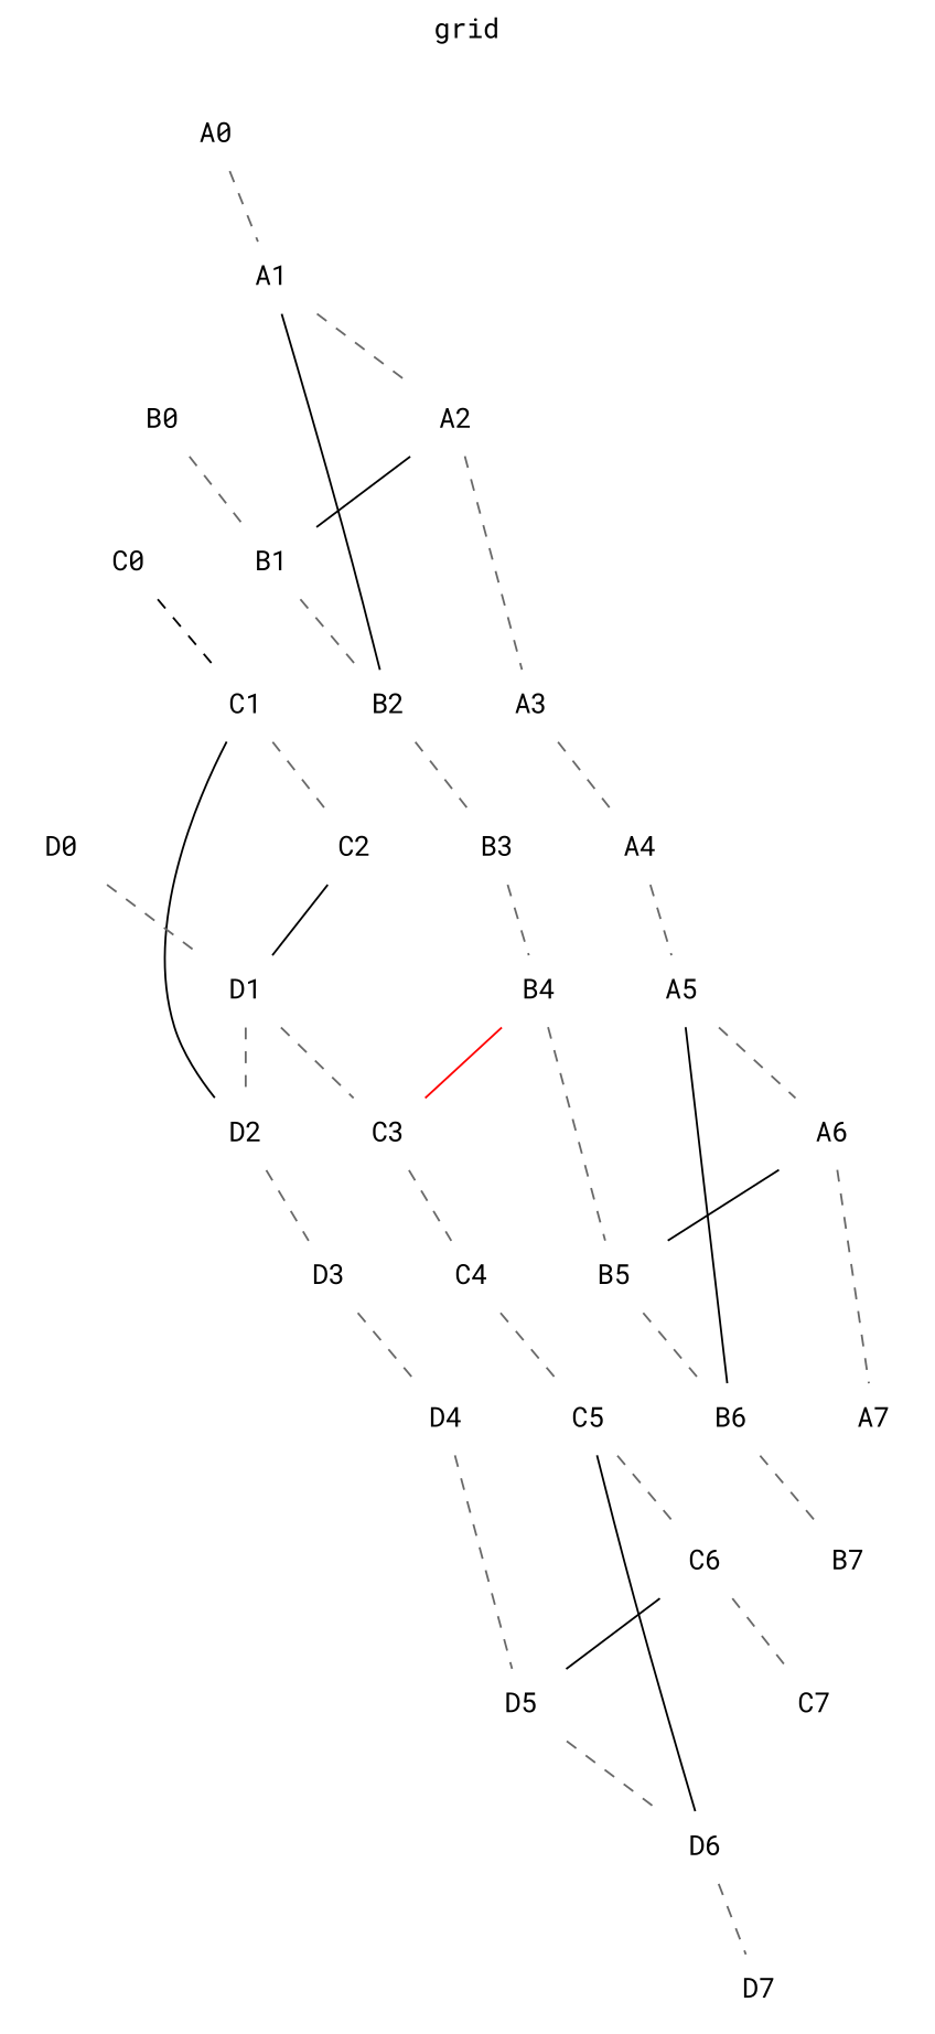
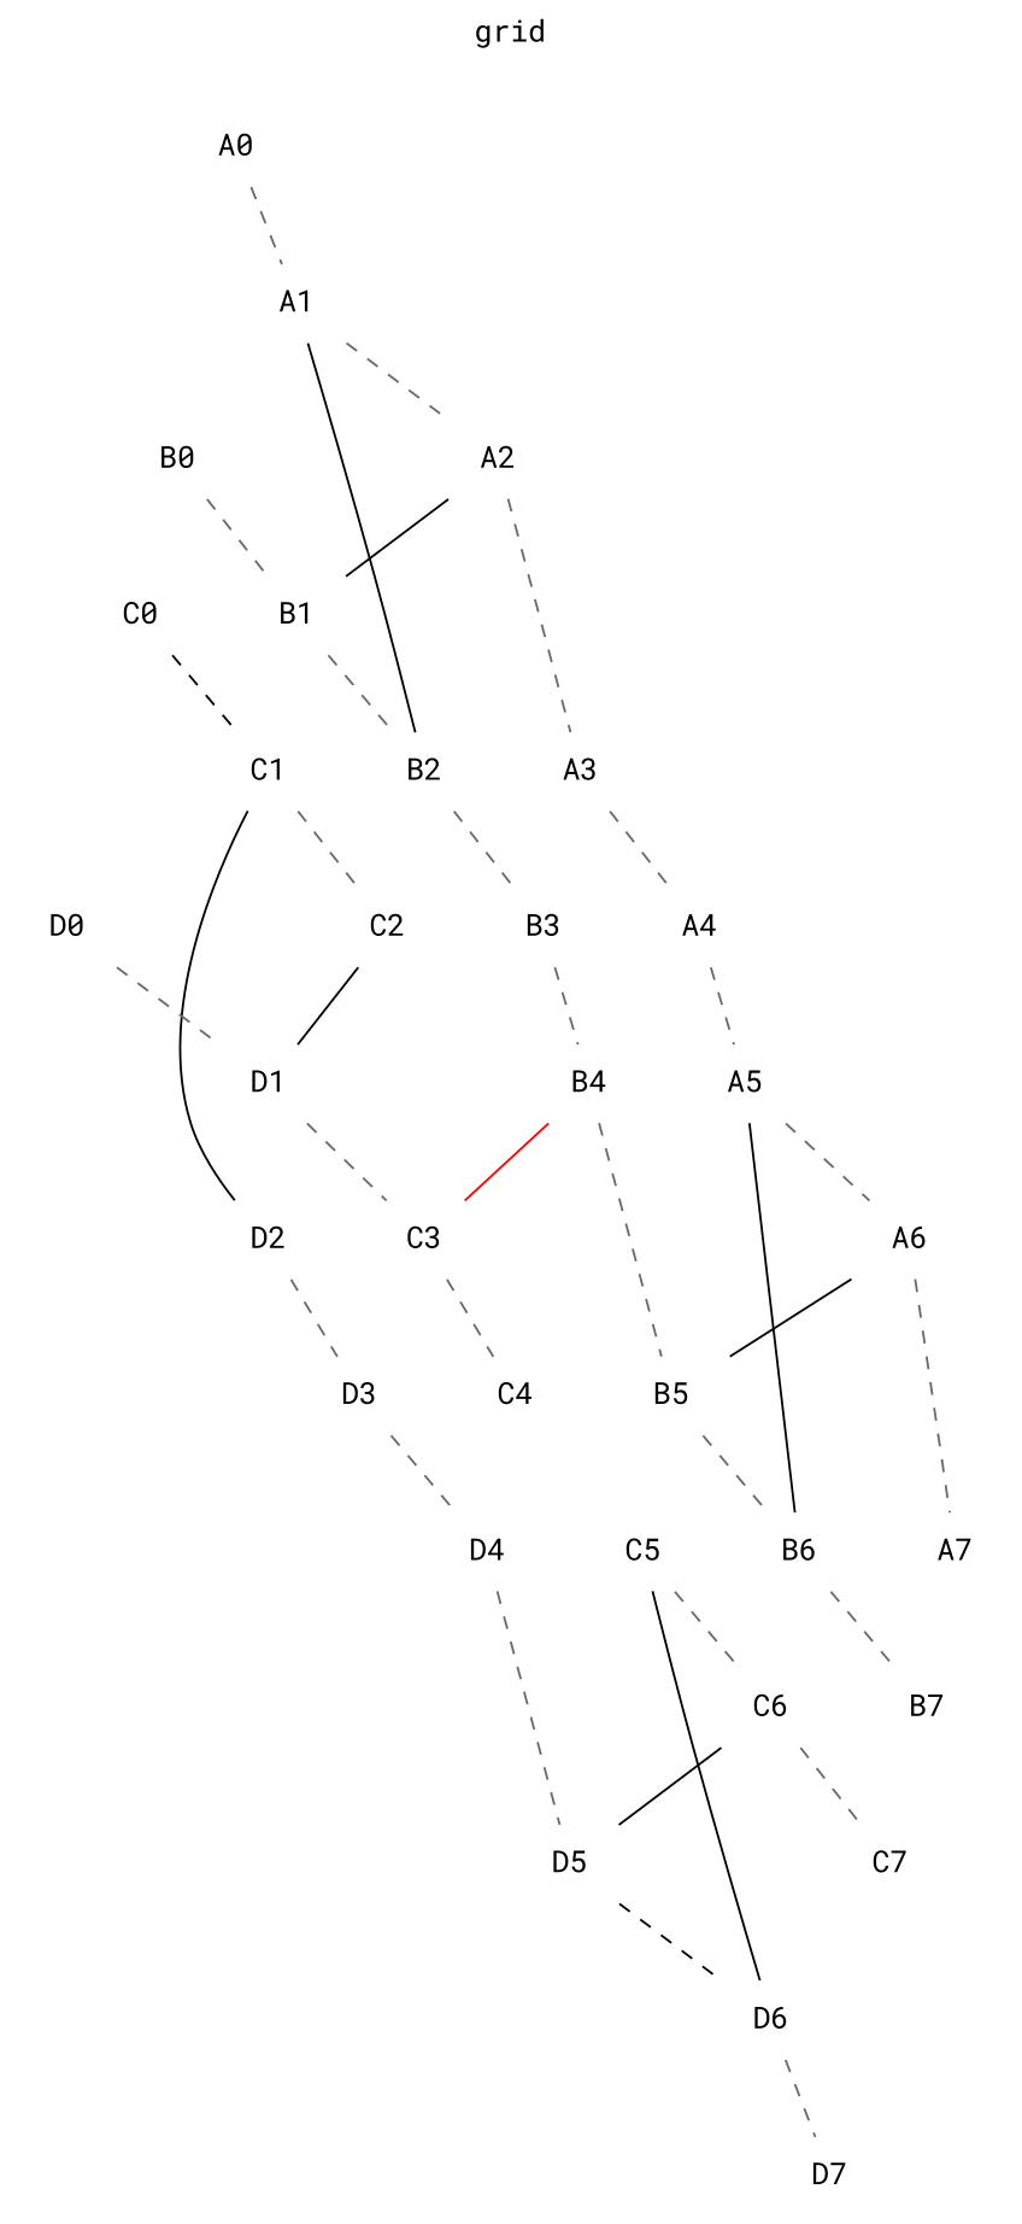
  graph {
    fontname="Roboto Mono"
    label=grid
    labelloc=t
    rank=same
    node [fontname="Roboto Mono" shape=plaintext]
    edge [fontname="Roboto Mono" color=dimgrey style=dashed weight=1000]
    A1
    B2
    A2
    B1
    C2
    B3
    A3
    C1
    D2
    D1
    C3
    B4
    A4
    D3
    D4
    C4
    C5
    B5
    C6
    D6
    D5
    B6
    A5
    A6
    B7
    A7
    C7
    D7
    A0
    B0
    C0
    D0
    A1 -- B2 [color="" style="" weight=""]
    A1 -- A2 [width=30]
    A1 -- B1 [style=invis width=30]
    B2 -- C2 [style=invis width=30]
    B2 -- B3 [width=30]
    A2 -- B2 [style=invis width=30]
    A2 -- B1 [color="" style="" weight=""]
    A2 -- A3 [width=30]
    B1 -- B2 [width=30]
    B1 -- C1 [style=invis width=30]
    C2 -- D2 [style=invis width=30]
    C2 -- D1 [color="" style="" weight=""]
    B3 -- C3 [style=invis width=30]
    B3 -- B4 [width=30]
    A3 -- B3 [style=invis width=30]
    A3 -- A4 [width=30]
    C1 -- C2 [width=30]
    C1 -- D2 [color="" style="" weight=""]
    C1 -- D1 [style=invis width=30]
    D2 -- D3 [width=30]
-   D1 -- D2 [width=30]
    D1 -- C3 [width=30]
    C3 -- D3 [style=invis width=30]
    C3 -- C4 [width=30]
    B4 -- C3 [color=red width=30 style="" weight=""]
    B4 -- C4 [style=invis width=30]
    B4 -- B5 [width=30]
    A4 -- B4 [style=invis width=30]
    A4 -- A5 [width=30]
    D3 -- D4 [width=30]
    D4 -- D5 [width=30]
    C4 -- D4 [style=invis width=30]
-   C4 -- C5 [width=30]
    C5 -- C6 [width=30]
    C5 -- D6 [width=30 color="" style="" weight=""]
    C5 -- D5 [style=invis width=30]
    B5 -- C5 [style=invis width=30]
    B5 -- B6 [width=30]
    C6 -- D6 [style=invis width=30]
    C6 -- D5 [width=30 color="" style="" weight=""]
    C6 -- C7 [width=30]
    D6 -- D7 [width=30]
-   D5 -- D6 [width=30]
+   D5 -- D6 [color=black width=30]
    B6 -- C6 [style=invis width=30]
    B6 -- B7 [width=30]
    A5 -- B5 [style=invis width=30]
    A5 -- B6 [width=30 color="" style="" weight=""]
    A5 -- A6 [width=30]
    A6 -- B5 [width=30 color="" style="" weight=""]
    A6 -- B6 [style=invis width=30]
    A6 -- A7 [width=30]
    B7 -- C7 [style=invis width=30]
    A7 -- B7 [style=invis width=30]
    C7 -- D7 [style=invis width=30]
    A0 -- A1 [width=30]
    A0 -- B0 [style=invis width=30]
    B0 -- B1 [width=30]
    B0 -- C0 [style=invis width=30]
    C0 -- C1 [color=black width=30]
    C0 -- D0 [style=invis width=30]
    D0 -- D1 [width=30]
  }
